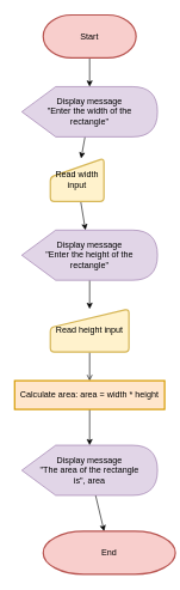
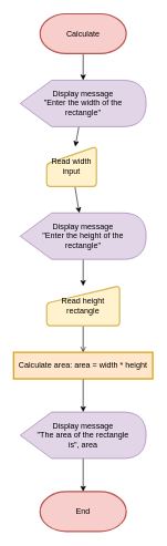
  <mxCell id="0" />
  <mxCell id="1" parent="0" />
  <mxCell id="2" value="" style="edgeStyle=none;html=1;" edge="1" parent="1" source="3" target="5"><mxGeometry relative="1" as="geometry" /></mxCell>
- <mxCell id="3" value="Start" style="strokeWidth=2;html=1;shape=mxgraph.flowchart.terminator;whiteSpace=wrap;fillColor=#f8cecc;strokeColor=#b85450;" vertex="1" parent="1"><mxGeometry x="60" y="20" width="130" height="60" as="geometry" /></mxCell>
+ <mxCell id="3" value="Calculate" style="strokeWidth=2;html=1;shape=mxgraph.flowchart.terminator;whiteSpace=wrap;fillColor=#f8cecc;strokeColor=#b85450;" vertex="1" parent="1"><mxGeometry x="60" y="20" width="130" height="60" as="geometry" /></mxCell>
  <mxCell id="4" value="" style="edgeStyle=none;html=1;" edge="1" parent="1" source="5" target="7"><mxGeometry relative="1" as="geometry" /></mxCell>
  <mxCell id="5" value="Display message&lt;div&gt;&quot;Enter the width of the&lt;/div&gt;&lt;div&gt;rectangle&quot;&lt;/div&gt;" style="shape=display;whiteSpace=wrap;html=1;fillColor=#e1d5e7;strokeColor=#9673a6;" vertex="1" parent="1"><mxGeometry x="30" y="120" width="190" height="70" as="geometry" /></mxCell>
  <mxCell id="6" value="" style="edgeStyle=none;html=1;" edge="1" parent="1" source="7" target="9"><mxGeometry relative="1" as="geometry" /></mxCell>
  <mxCell id="7" value="Read width input" style="html=1;strokeWidth=2;shape=manualInput;whiteSpace=wrap;rounded=1;size=26;arcSize=11;fillColor=#fff2cc;strokeColor=#d6b656;" vertex="1" parent="1"><mxGeometry x="70" y="220" width="75" height="60" as="geometry" /></mxCell>
  <mxCell id="8" value="" style="edgeStyle=none;html=1;" edge="1" parent="1" source="9" target="11"><mxGeometry relative="1" as="geometry" /></mxCell>
  <mxCell id="9" value="Display message&lt;div&gt;&quot;Enter the height of the&lt;/div&gt;&lt;div&gt;rectangle&quot;&lt;/div&gt;" style="shape=display;whiteSpace=wrap;html=1;fillColor=#e1d5e7;strokeColor=#9673a6;" vertex="1" parent="1"><mxGeometry x="30" y="320" width="190" height="70" as="geometry" /></mxCell>
  <mxCell id="10" value="" style="edgeStyle=none;html=1;endArrow=open;" edge="1" parent="1" source="11" target="16"><mxGeometry relative="1" as="geometry" /></mxCell>
- <mxCell id="11" value="Read height input" style="html=1;strokeWidth=2;shape=manualInput;whiteSpace=wrap;rounded=1;size=26;arcSize=11;fillColor=#fff2cc;strokeColor=#d6b656;" vertex="1" parent="1"><mxGeometry x="70" y="430" width="110" height="60" as="geometry" /></mxCell>
+ <mxCell id="11" value="Read height rectangle" style="html=1;strokeWidth=2;shape=manualInput;whiteSpace=wrap;rounded=1;size=26;arcSize=11;fillColor=#fff2cc;strokeColor=#d6b656;" vertex="1" parent="1"><mxGeometry x="70" y="430" width="110" height="60" as="geometry" /></mxCell>
  <mxCell id="12" value="" style="edgeStyle=none;html=1;" edge="1" parent="1" source="13" target="14"><mxGeometry relative="1" as="geometry" /></mxCell>
  <mxCell id="13" value="Display message&lt;div&gt;&quot;The area of the rectangle&lt;/div&gt;&lt;div&gt;is&quot;, area&lt;/div&gt;" style="shape=display;whiteSpace=wrap;html=1;fillColor=#e1d5e7;strokeColor=#9673a6;" vertex="1" parent="1"><mxGeometry x="30" y="620" width="190" height="70" as="geometry" /></mxCell>
- <mxCell id="14" value="End" style="strokeWidth=2;html=1;shape=mxgraph.flowchart.terminator;whiteSpace=wrap;fillColor=#f8cecc;strokeColor=#b85450;" vertex="1" parent="1"><mxGeometry x="60" y="740" width="185" height="60" as="geometry" /></mxCell>
+ <mxCell id="14" value="End" style="strokeWidth=2;html=1;shape=mxgraph.flowchart.terminator;whiteSpace=wrap;fillColor=#f8cecc;strokeColor=#b85450;" vertex="1" parent="1"><mxGeometry x="60" y="740" width="130" height="60" as="geometry" /></mxCell>
  <mxCell id="15" value="" style="edgeStyle=none;html=1;" edge="1" parent="1" source="16" target="13"><mxGeometry relative="1" as="geometry" /></mxCell>
  <mxCell id="16" value="Calculate area: area = width * height" style="whiteSpace=wrap;html=1;absoluteArcSize=1;arcSize=14;strokeWidth=2;fillColor=#ffe6cc;strokeColor=#d79b00;rounded=0;" vertex="1" parent="1"><mxGeometry x="20" y="530" width="210" height="40" as="geometry" /></mxCell>
